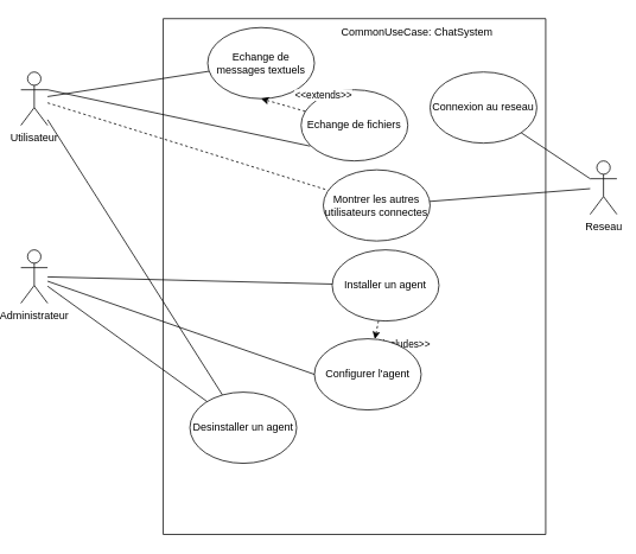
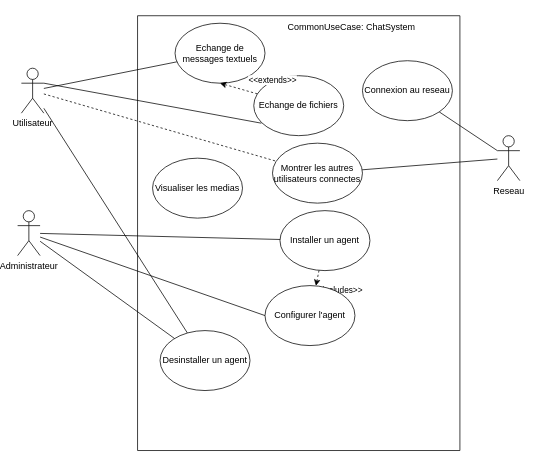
  <mxCell id="0" />
  <mxCell id="1" parent="0" />
  <mxCell id="2" style="rounded=0;orthogonalLoop=1;jettySize=auto;html=1;endArrow=none;endFill=0;" parent="1" source="5" target="8" edge="1"><mxGeometry relative="1" as="geometry" /></mxCell>
  <mxCell id="3" style="rounded=0;orthogonalLoop=1;jettySize=auto;html=1;endArrow=none;endFill=0;" parent="1" source="5" target="19" edge="1"><mxGeometry relative="1" as="geometry" /></mxCell>
  <mxCell id="4" style="rounded=0;orthogonalLoop=1;jettySize=auto;html=1;endArrow=none;endFill=0;dashed=1;" parent="1" source="5" target="13" edge="1"><mxGeometry relative="1" as="geometry" /></mxCell>
- <mxCell id="5" value="Utilisateur" style="shape=umlActor;verticalLabelPosition=bottom;verticalAlign=top;html=1;outlineConnect=0;" parent="1" vertex="1"><mxGeometry x="20" y="80" width="30" height="60" as="geometry" /></mxCell>
+ <mxCell id="5" value="Utilisateur" style="shape=umlActor;verticalLabelPosition=bottom;verticalAlign=top;html=1;outlineConnect=0;" parent="1" vertex="1"><mxGeometry x="25" y="90" width="30" height="60" as="geometry" /></mxCell>
  <mxCell id="6" value="" style="swimlane;startSize=0;" parent="1" vertex="1"><mxGeometry x="180" y="20" width="430" height="580" as="geometry"><mxRectangle x="310" y="180" width="50" height="40" as="alternateBounds" /></mxGeometry></mxCell>
  <mxCell id="7" value="&lt;div&gt;CommonUseCase: ChatSystem&lt;/div&gt;" style="text;html=1;align=center;verticalAlign=middle;resizable=0;points=[];autosize=1;strokeColor=none;fillColor=none;" parent="6" vertex="1"><mxGeometry x="190" width="190" height="30" as="geometry" /></mxCell>
  <mxCell id="8" value="Echange de messages textuels" style="ellipse;whiteSpace=wrap;html=1;" parent="6" vertex="1"><mxGeometry x="50" y="10" width="120" height="80" as="geometry" /></mxCell>
  <mxCell id="9" value="Echange de fichiers" style="ellipse;whiteSpace=wrap;html=1;" parent="6" vertex="1"><mxGeometry x="155" y="80" width="120" height="80" as="geometry" /></mxCell>
  <mxCell id="10" style="rounded=0;orthogonalLoop=1;jettySize=auto;html=1;entryX=0.5;entryY=1;entryDx=0;entryDy=0;dashed=1;strokeWidth=1;" parent="6" source="9" target="8" edge="1"><mxGeometry relative="1" as="geometry" /></mxCell>
  <mxCell id="11" value="&amp;lt;&amp;lt;extends&amp;gt;&amp;gt;" style="edgeLabel;html=1;align=center;verticalAlign=middle;resizable=0;points=[];" parent="10" vertex="1" connectable="0"><mxGeometry x="-0.36" y="-5" relative="1" as="geometry"><mxPoint x="35" y="-9" as="offset" /></mxGeometry></mxCell>
+ <mxCell id="12" value="Visualiser les medias" style="ellipse;whiteSpace=wrap;html=1;" parent="6" vertex="1"><mxGeometry x="20" y="190" width="120" height="80" as="geometry" /></mxCell>
  <mxCell id="13" value="Montrer les autres utilisateurs connectes" style="ellipse;whiteSpace=wrap;html=1;" parent="6" vertex="1"><mxGeometry x="180" y="170" width="120" height="80" as="geometry" /></mxCell>
  <mxCell id="14" value="Connexion au reseau" style="ellipse;whiteSpace=wrap;html=1;" parent="6" vertex="1"><mxGeometry x="300" y="60" width="120" height="80" as="geometry" /></mxCell>
  <mxCell id="15" value="" style="rounded=0;orthogonalLoop=1;jettySize=auto;html=1;dashed=1;" parent="6" source="17" target="18" edge="1"><mxGeometry relative="1" as="geometry" /></mxCell>
  <mxCell id="16" value="&amp;lt;&amp;lt;includes&amp;gt;&amp;gt;" style="edgeLabel;html=1;align=center;verticalAlign=middle;resizable=0;points=[];" parent="15" vertex="1" connectable="0"><mxGeometry x="0.107" y="-2" relative="1" as="geometry"><mxPoint x="29" y="15" as="offset" /></mxGeometry></mxCell>
  <mxCell id="17" value="Installer un agent" style="ellipse;whiteSpace=wrap;html=1;" parent="6" vertex="1"><mxGeometry x="190" y="260" width="120" height="80" as="geometry" /></mxCell>
  <mxCell id="18" value="Configurer l'agent" style="ellipse;whiteSpace=wrap;html=1;" parent="6" vertex="1"><mxGeometry x="170" y="360" width="120" height="80" as="geometry" /></mxCell>
  <mxCell id="19" value="Desinstaller un agent" style="ellipse;whiteSpace=wrap;html=1;" parent="6" vertex="1"><mxGeometry x="30" y="420" width="120" height="80" as="geometry" /></mxCell>
  <mxCell id="20" value="Reseau" style="shape=umlActor;verticalLabelPosition=bottom;verticalAlign=top;html=1;outlineConnect=0;" parent="1" vertex="1"><mxGeometry x="660" y="180" width="30" height="60" as="geometry" /></mxCell>
  <mxCell id="21" style="rounded=0;orthogonalLoop=1;jettySize=auto;html=1;endArrow=none;endFill=0;" parent="1" source="13" target="20" edge="1"><mxGeometry relative="1" as="geometry" /></mxCell>
  <mxCell id="22" style="rounded=0;orthogonalLoop=1;jettySize=auto;html=1;endArrow=none;endFill=0;" parent="1" source="14" target="20" edge="1"><mxGeometry relative="1" as="geometry" /></mxCell>
  <mxCell id="23" style="rounded=0;orthogonalLoop=1;jettySize=auto;html=1;entryX=0.085;entryY=0.792;entryDx=0;entryDy=0;entryPerimeter=0;endArrow=none;endFill=0;exitX=1;exitY=0.333;exitDx=0;exitDy=0;exitPerimeter=0;" parent="1" source="5" target="9" edge="1"><mxGeometry relative="1" as="geometry"><mxPoint x="40" y="130.473" as="sourcePoint" /><mxPoint x="342" y="140" as="targetPoint" /></mxGeometry></mxCell>
  <mxCell id="24" style="rounded=0;orthogonalLoop=1;jettySize=auto;html=1;endArrow=none;endFill=0;" parent="1" source="27" target="17" edge="1"><mxGeometry relative="1" as="geometry" /></mxCell>
  <mxCell id="25" style="rounded=0;orthogonalLoop=1;jettySize=auto;html=1;entryX=0;entryY=0.5;entryDx=0;entryDy=0;endArrow=none;endFill=0;" parent="1" source="27" target="18" edge="1"><mxGeometry relative="1" as="geometry" /></mxCell>
  <mxCell id="26" style="rounded=0;orthogonalLoop=1;jettySize=auto;html=1;endArrow=none;endFill=0;" parent="1" source="27" target="19" edge="1"><mxGeometry relative="1" as="geometry" /></mxCell>
  <mxCell id="27" value="Administrateur" style="shape=umlActor;verticalLabelPosition=bottom;verticalAlign=top;html=1;outlineConnect=0;" parent="1" vertex="1"><mxGeometry x="20" y="280" width="30" height="60" as="geometry" /></mxCell>
